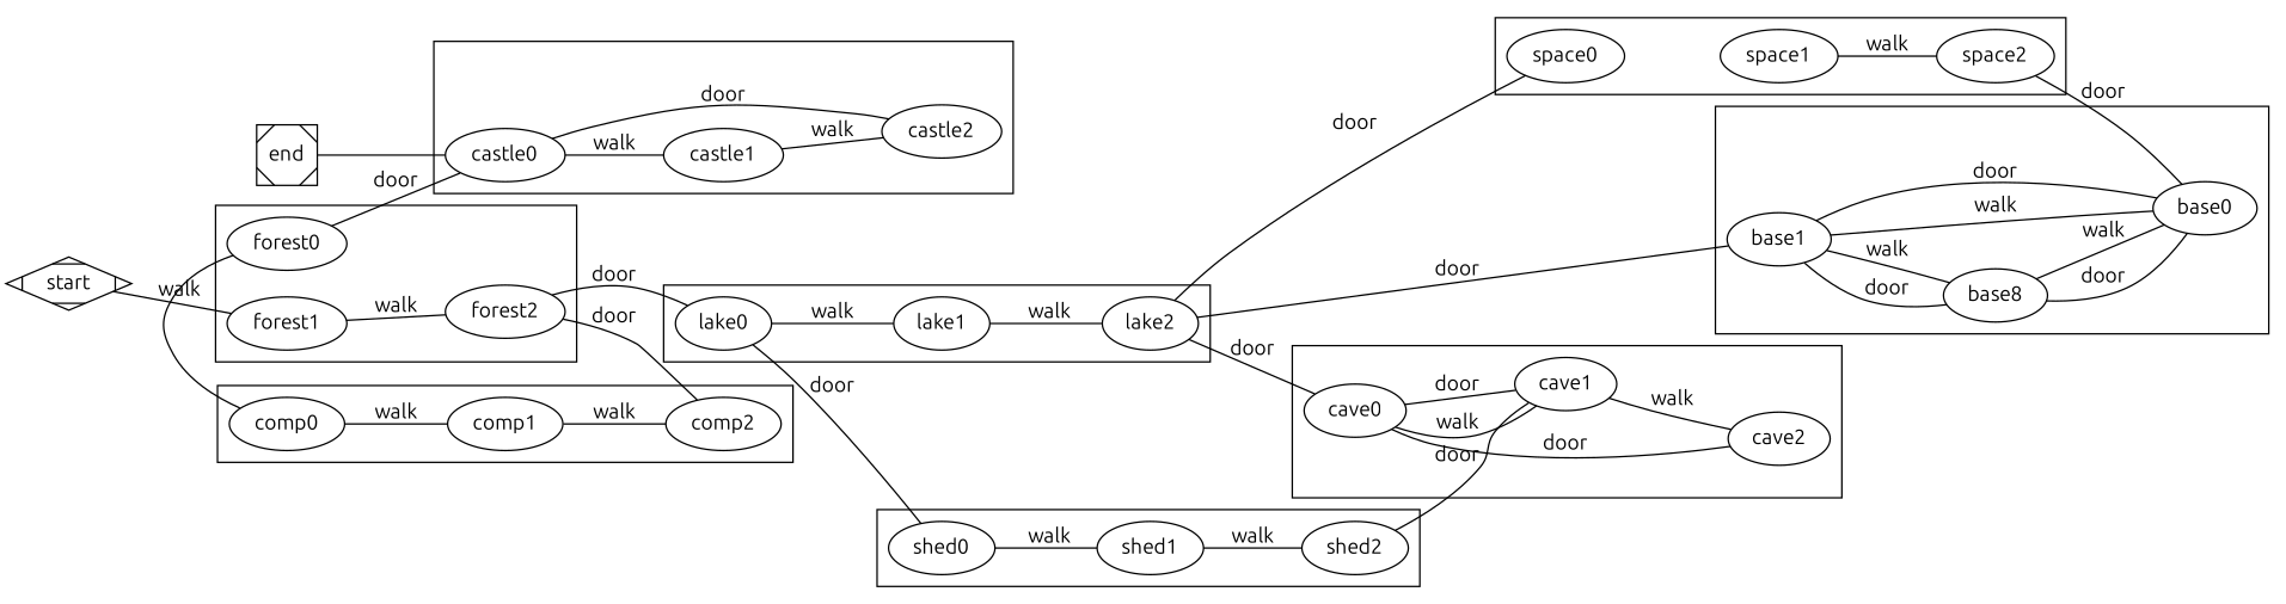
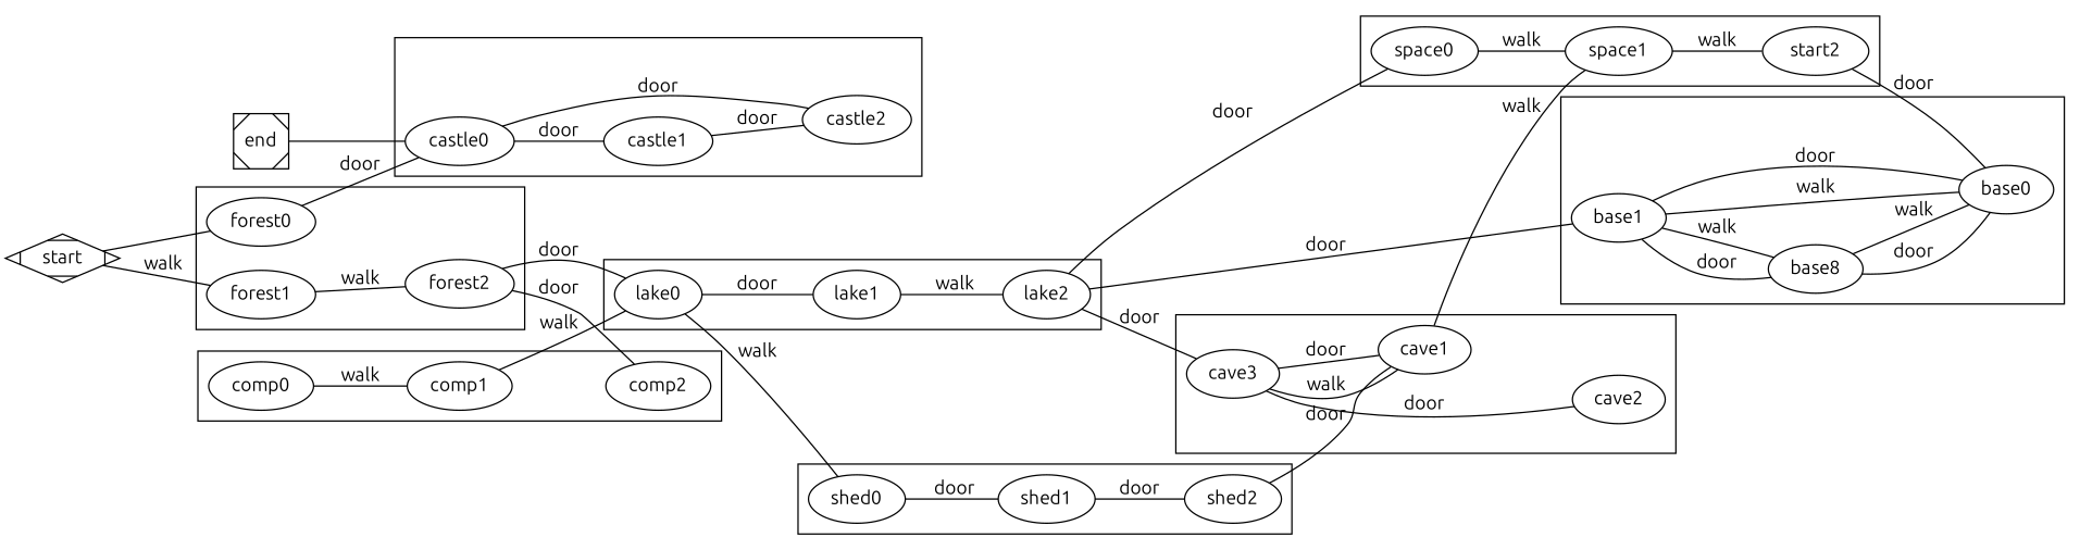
  graph {
    fontname=Ubuntu
    rankdir=LR
    node [fontname=Ubuntu]
    edge [fontname=Ubuntu]
    forest0
    forest1
    forest2
    lake0
    lake1
    lake2
    space0
    space1
-   space2
+   space2 [label=start2]
    base1
    base0
    n12 [label=base8]
-   cave0
+   cave0 [label=cave3]
    cave1
    cave2
    shed0
    shed1
    shed2
    comp0
    comp1
    comp2
    castle0
    castle1
    castle2
    start [shape=Mdiamond]
    end [shape=Msquare]
    subgraph cluster_1 {
      forest0
      forest1
      forest2
    }
    subgraph cluster_2 {
      lake0
      lake1
      lake2
    }
    subgraph cluster_3 {
      space0
      space1
      space2
    }
    subgraph cluster_4 {
      base1
      base0
      n12
    }
    subgraph cluster_5 {
      cave0
      cave1
      cave2
    }
    subgraph cluster_6 {
      shed0
      shed1
      shed2
    }
    subgraph cluster_7 {
      comp0
      comp1
      comp2
    }
    subgraph cluster_8 {
      castle0
      castle1
      castle2
    }
    forest0 -- castle0 [label=door]
    forest1 -- forest2 [label=walk]
    forest2 -- lake0 [label=door]
    forest2 -- comp2 [label=door]
-   lake0 -- lake1 [label=walk]
-   lake0 -- shed0 [label=door]
+   lake0 -- lake1 [label=door]
+   lake0 -- shed0 [label=walk]
    lake1 -- lake2 [label=walk]
    lake2 -- space0 [label=door]
    lake2 -- base1 [label=door]
    lake2 -- cave0 [label=door]
+   space0 -- space1 [label=walk]
    space1 -- space2 [label=walk]
    space2 -- base0 [label=door]
    base1 -- base0 [label=door]
    base1 -- n12 [label=walk]
    base0 -- base1 [label=walk]
    n12 -- base1 [label=door]
    n12 -- base0 [label=walk]
    n12 -- base0 [label=door]
    cave0 -- cave1 [label=walk]
    cave0 -- cave1 [label=door]
    cave0 -- cave2 [label=door]
-   cave1 -- cave2 [label=walk]
-   shed0 -- shed1 [label=walk]
-   shed1 -- shed2 [label=walk]
+   cave1 -- space1 [label=walk]
+   shed0 -- shed1 [label=door]
+   shed1 -- shed2 [label=door]
    shed2 -- cave1 [label=door]
    comp0 -- comp1 [label=walk]
-   comp1 -- comp2 [label=walk]
-   castle0 -- castle1 [label=walk]
+   comp1 -- lake0 [label=walk]
+   castle0 -- castle1 [label=door]
    castle0 -- castle2 [label=door]
-   castle1 -- castle2 [label=walk]
-   comp0 -- forest0
+   castle1 -- castle2 [label=door]
+   start -- forest0
    start -- forest1 [label=walk]
    end -- castle0
  }
